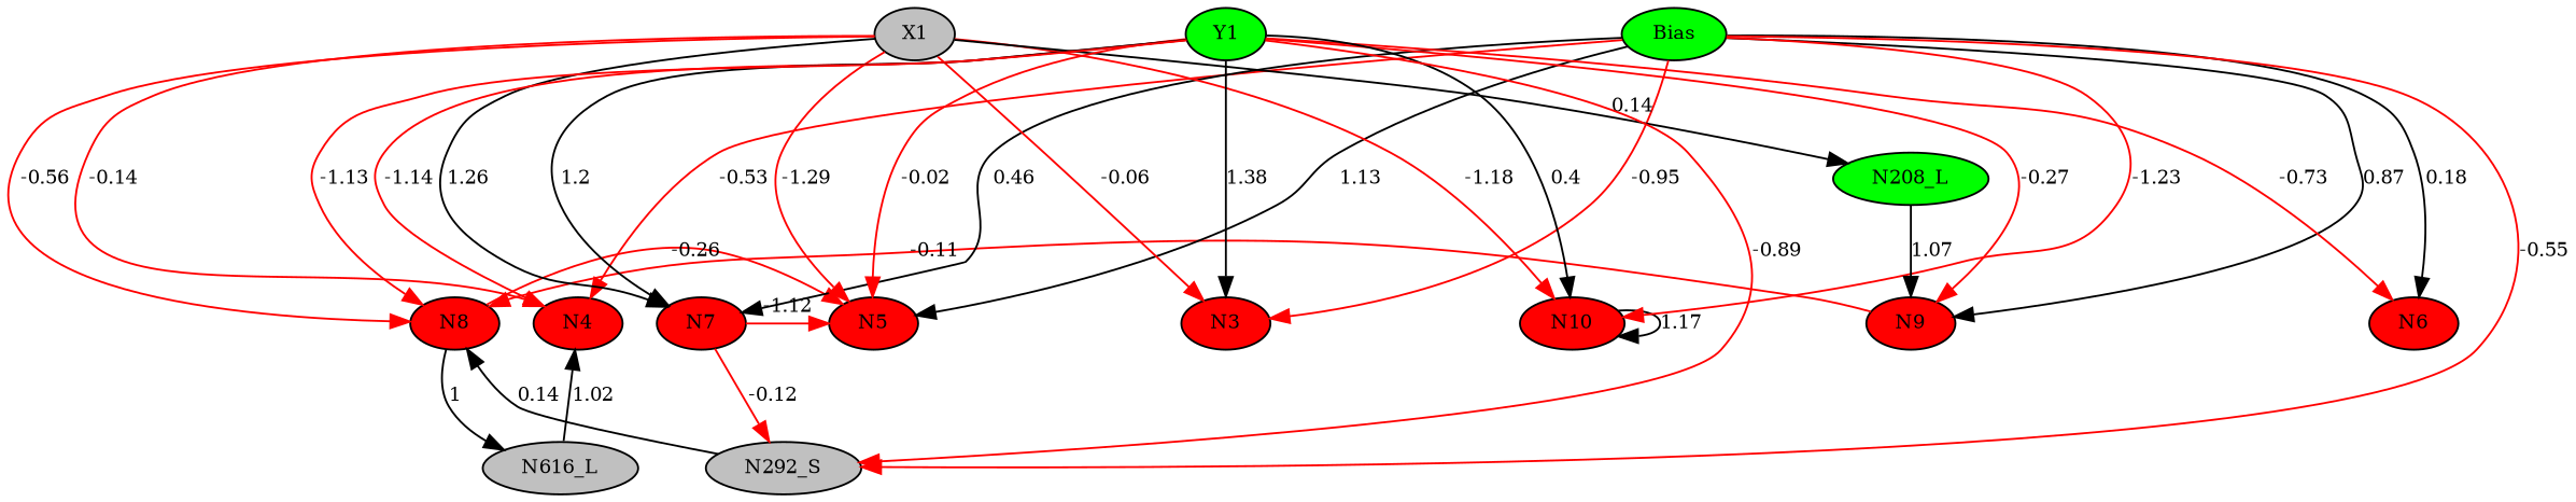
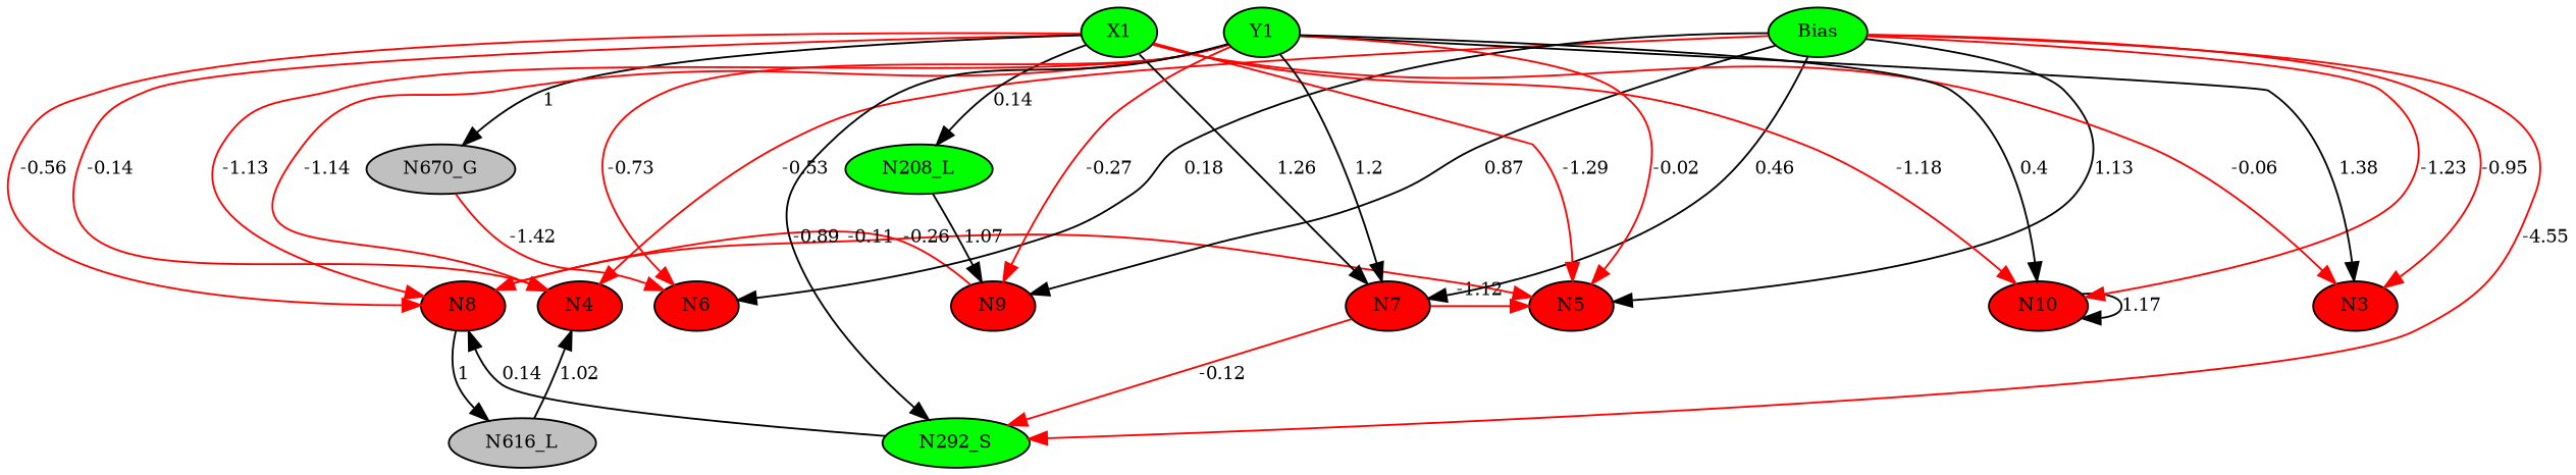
  digraph {
    node [fillcolor=red fontsize=10 shape=ellipse style=filled]
    edge [arrowType=inv color=red fontsize=10]
    N3 [height=0.1 width=0.1]
    N4 [height=0.1 width=0.1]
    N5 [height=0.1 width=0.1]
    N6 [height=0.1 width=0.1]
    N7 [height=0.1 width=0.1]
    N8 [height=0.1 width=0.1]
    N9 [height=0.1 width=0.1]
    N10 [height=0.1 width=0.1]
    n9 [fillcolor=green height=0.1 label=Bias width=0.1]
-   n10 [fillcolor=gray height=0.1 label=X1 width=0.1]
+   n10 [fillcolor=green height=0.1 label=X1 width=0.1]
    n11 [fillcolor=green height=0.1 label=Y1 width=0.1]
-   n12 [fillcolor=gray height=0.1 label=N292_S width=0.1]
+   n12 [fillcolor=green height=0.1 label=N292_S width=0.1]
    n13 [fillcolor=gray height=0.1 label=N616_L width=0.1]
    n14 [fillcolor=green height=0.1 label=N208_L width=0.1]
+   n15 [fillcolor=gray height=0.1 label=N670_G width=0.1]
    subgraph sub_1 {
      rank=same
      N3
      N4
      N5
      N6
      N7
      N8
      N9
      N10
    }
    subgraph sub_2 {
      rank=same
      n9
      n10
      n11
    }
    N7 -> N5 [label=-1.12]
    N7 -> n12 [label=-0.12]
    N8 -> N5 [label=-0.26]
    N8 -> n13 [color=black label=1 arrowType=""]
    N9 -> N8 [label=-0.11]
    N10 -> N10 [color=black label=1.17 arrowType=""]
    n9 -> N3 [label=-0.95]
    n9 -> N4 [label=-0.53]
    n9 -> N5 [color=black label=1.13 arrowType=""]
    n9 -> N6 [color=black label=0.18 arrowType=""]
    n9 -> N7 [color=black label=0.46 arrowType=""]
    n9 -> N9 [color=black label=0.87 arrowType=""]
    n9 -> N10 [label=-1.23]
-   n9 -> n12 [label=-0.55]
+   n9 -> n12 [label=-4.55]
    n10 -> N3 [label=-0.06]
    n10 -> N4 [label=-0.14]
    n10 -> N5 [label=-1.29]
    n10 -> N7 [color=black label=1.26 arrowType=""]
    n10 -> N8 [label=-0.56]
    n10 -> N10 [label=-1.18]
    n10 -> n11 [style=invis arrowType="" color="" fontsize=""]
    n10 -> n14 [color=black label=0.14 arrowType=""]
+   n10 -> n15 [color=black label=1 arrowType=""]
    n11 -> N3 [color=black label=1.38 arrowType=""]
    n11 -> N4 [label=-1.14]
    n11 -> N5 [label=-0.02]
    n11 -> N6 [label=-0.73]
    n11 -> N7 [color=black label=1.2 arrowType=""]
    n11 -> N8 [label=-1.13]
    n11 -> N9 [label=-0.27]
    n11 -> N10 [color=black label=0.4 arrowType=""]
    n11 -> n9 [style=invis arrowType="" color="" fontsize=""]
-   n11 -> n12 [label=-0.89]
+   n11 -> n12 [color=black label=-0.89]
    n12 -> N8 [color=black label=0.14 arrowType=""]
    n13 -> N4 [color=black label=1.02 arrowType=""]
    n14 -> N9 [color=black label=1.07 arrowType=""]
+   n15 -> N6 [label=-1.42]
  }
